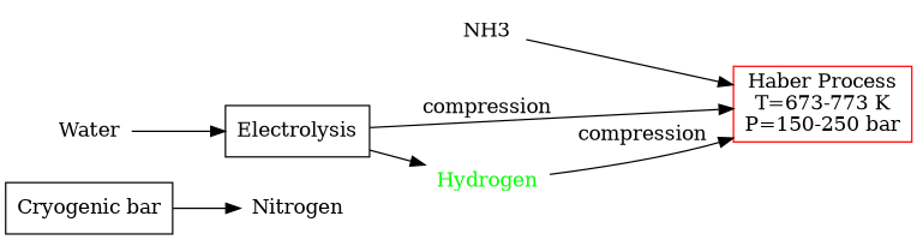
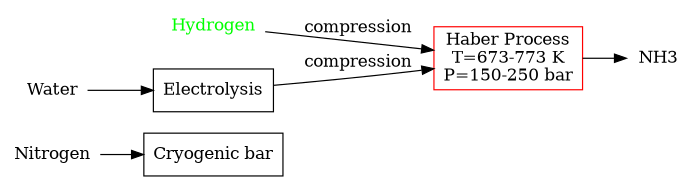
  digraph {
    rankdir=LR
    node [shape=none]
    n1 [label=Nitrogen]
    n2 [color=red label="Haber Process\nT=673-773 K\nP=150-250 bar" shape=rectangle]
    NH3
    n4 [fontcolor=green label=Hydrogen]
    n5 [label="Cryogenic bar" shape=rectangle]
    Electrolysis [shape=rectangle]
    Water
-   NH3 -> n2
+   n2 -> NH3
    n4 -> n2 [label=compression]
-   n5 -> n1
+   n1 -> n5
    Electrolysis -> n2 [label=compression]
-   Electrolysis -> n4
    Water -> Electrolysis
  }
